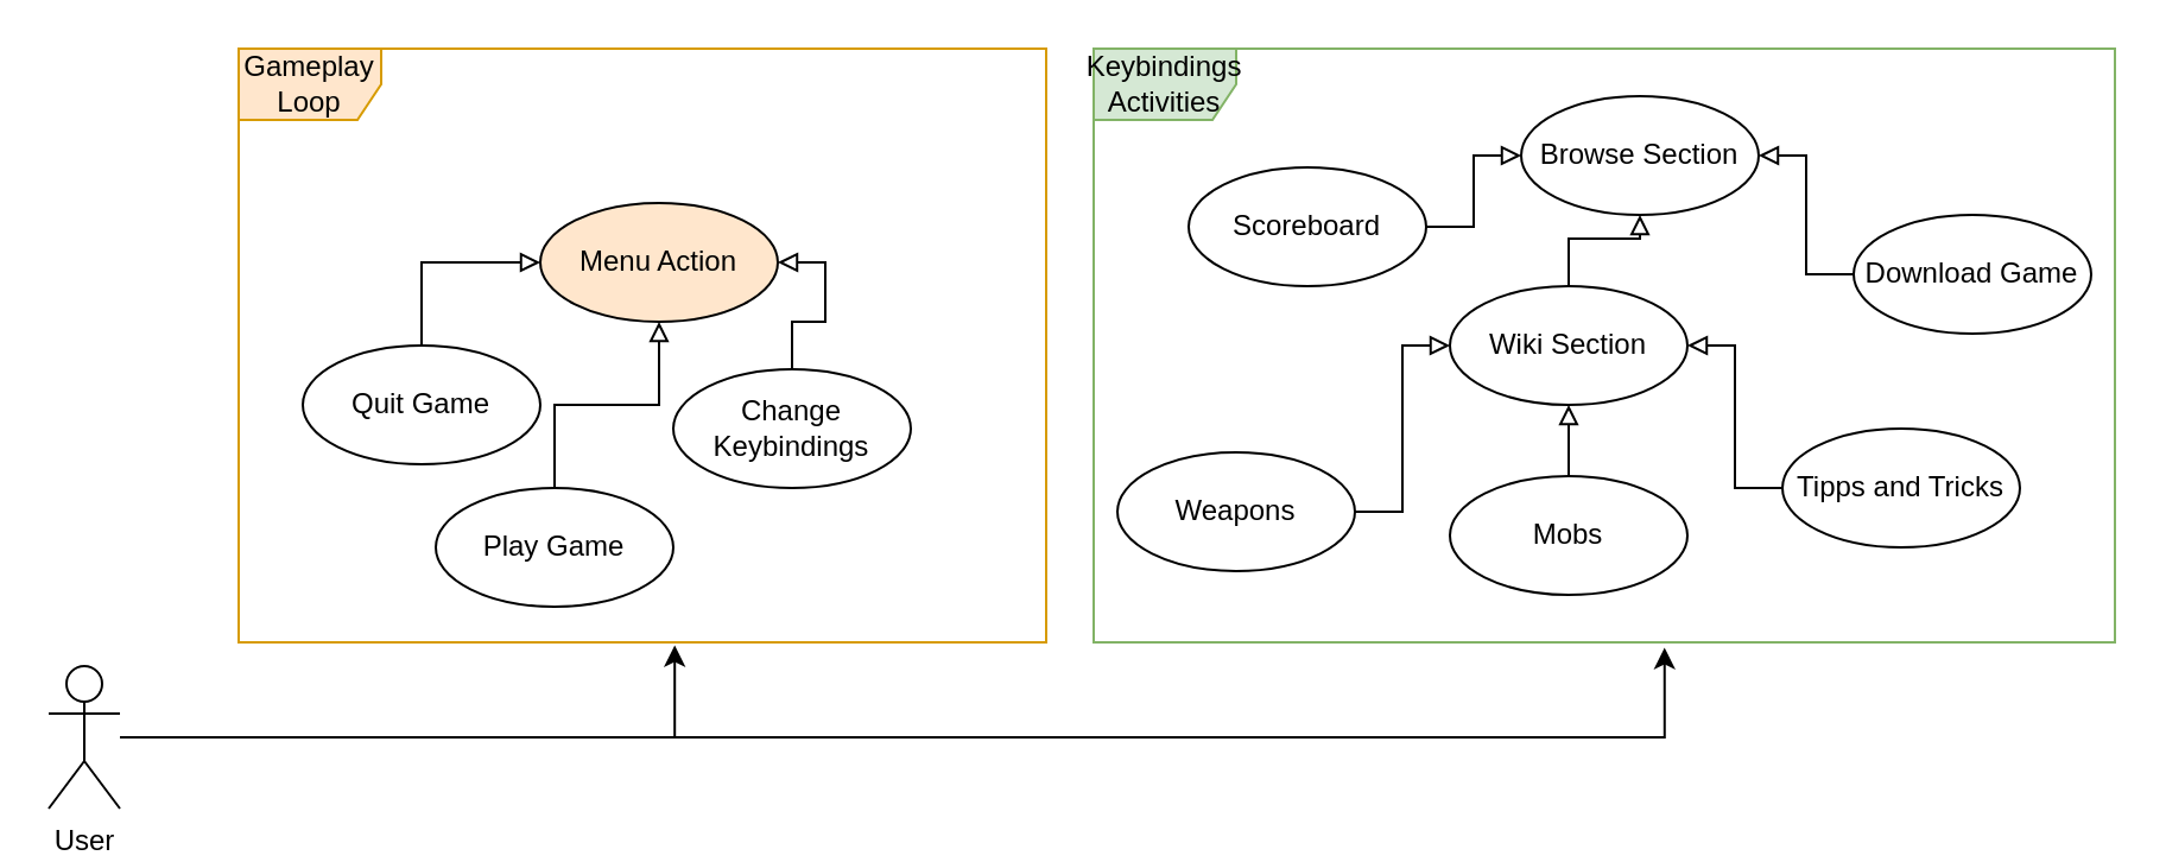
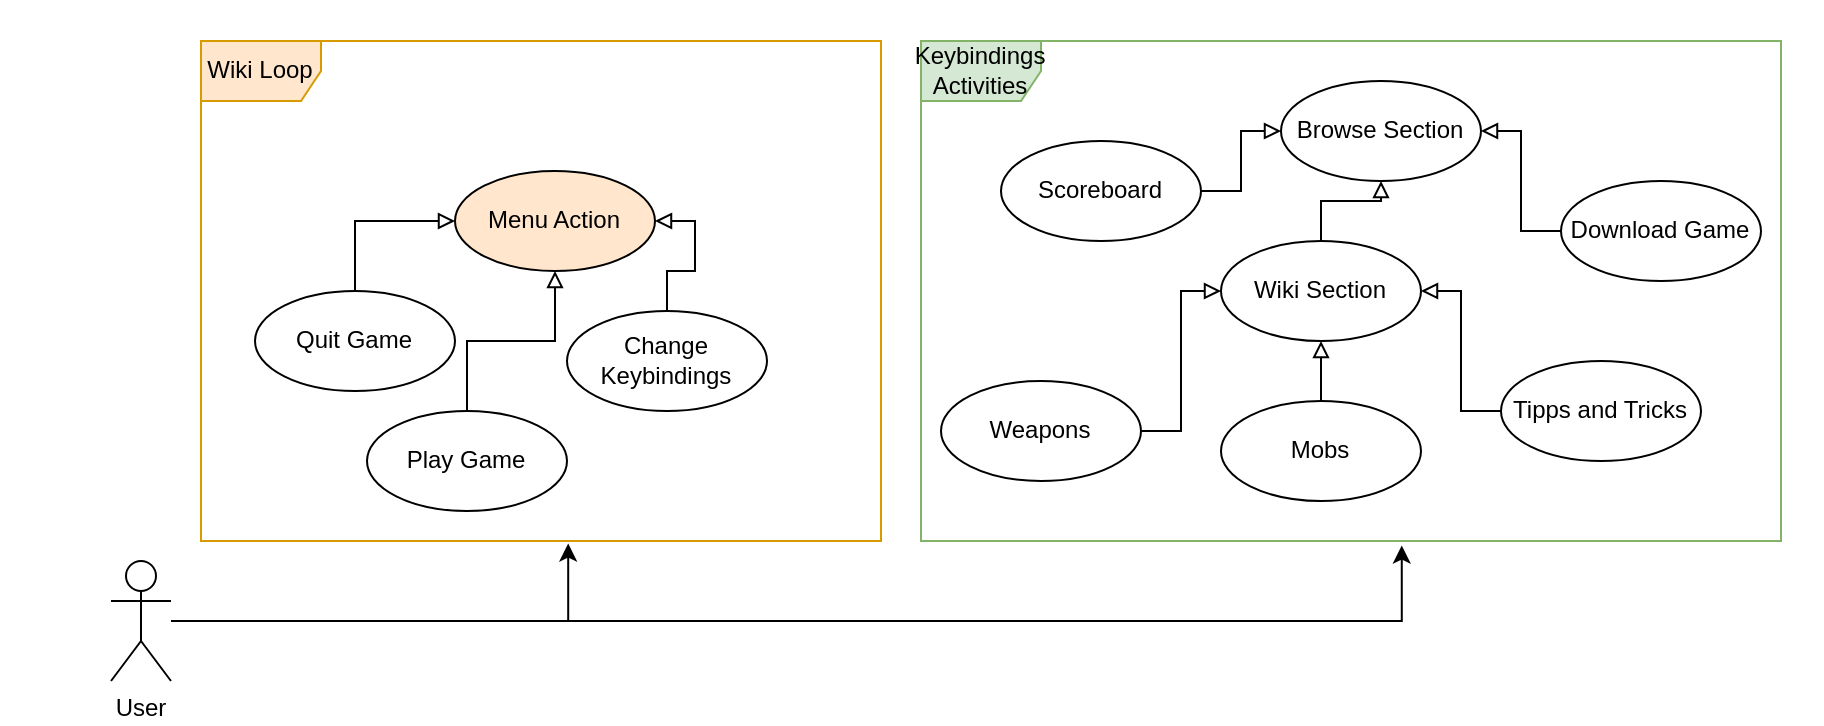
  <mxCell id="0" />
  <mxCell id="1" parent="0" />
- <mxCell id="2" value="User" style="shape=umlActor;verticalLabelPosition=bottom;verticalAlign=top;html=1;" vertex="1" parent="1"><mxGeometry x="20" y="280" width="30" height="60" as="geometry" /></mxCell>
+ <mxCell id="2" value="User" style="shape=umlActor;verticalLabelPosition=bottom;verticalAlign=top;html=1;" vertex="1" parent="1"><mxGeometry x="55" y="280" width="30" height="60" as="geometry" /></mxCell>
  <mxCell id="3" value="" style="group" vertex="1" connectable="0" parent="1"><mxGeometry x="460" width="430" height="250" as="geometry" y="20" /></mxCell>
  <mxCell id="4" value="Browse Section" style="ellipse;whiteSpace=wrap;html=1;" vertex="1" parent="3"><mxGeometry x="180" y="20" width="100" height="50" as="geometry" /></mxCell>
  <mxCell id="5" style="edgeStyle=orthogonalEdgeStyle;rounded=0;orthogonalLoop=1;jettySize=auto;html=1;entryX=0.5;entryY=1;entryDx=0;entryDy=0;endArrow=block;endFill=0;" edge="1" parent="3" source="6" target="4"><mxGeometry relative="1" as="geometry" /></mxCell>
  <mxCell id="6" value="Wiki Section" style="ellipse;whiteSpace=wrap;html=1;" vertex="1" parent="3"><mxGeometry x="150" y="100" width="100" height="50" as="geometry" /></mxCell>
  <mxCell id="7" style="edgeStyle=orthogonalEdgeStyle;rounded=0;orthogonalLoop=1;jettySize=auto;html=1;entryX=0;entryY=0.5;entryDx=0;entryDy=0;endArrow=block;endFill=0;" edge="1" parent="3" source="8" target="4"><mxGeometry relative="1" as="geometry" /></mxCell>
  <mxCell id="8" value="Scoreboard" style="ellipse;whiteSpace=wrap;html=1;" vertex="1" parent="3"><mxGeometry x="40" y="50" width="100" height="50" as="geometry" /></mxCell>
  <mxCell id="9" style="edgeStyle=orthogonalEdgeStyle;rounded=0;orthogonalLoop=1;jettySize=auto;html=1;entryX=1;entryY=0.5;entryDx=0;entryDy=0;endArrow=block;endFill=0;" edge="1" parent="3" source="10" target="4"><mxGeometry relative="1" as="geometry" /></mxCell>
  <mxCell id="10" value="Download Game" style="ellipse;whiteSpace=wrap;html=1;" vertex="1" parent="3"><mxGeometry x="320" y="70" width="100" height="50" as="geometry" /></mxCell>
  <mxCell id="11" style="edgeStyle=orthogonalEdgeStyle;rounded=0;orthogonalLoop=1;jettySize=auto;html=1;entryX=0;entryY=0.5;entryDx=0;entryDy=0;endArrow=block;endFill=0;" edge="1" parent="3" source="12" target="6"><mxGeometry relative="1" as="geometry" /></mxCell>
  <mxCell id="12" value="Weapons" style="ellipse;whiteSpace=wrap;html=1;" vertex="1" parent="3"><mxGeometry x="10" y="170" width="100" height="50" as="geometry" /></mxCell>
  <mxCell id="13" style="edgeStyle=orthogonalEdgeStyle;rounded=0;orthogonalLoop=1;jettySize=auto;html=1;endArrow=block;endFill=0;" edge="1" parent="3" source="14" target="6"><mxGeometry relative="1" as="geometry" /></mxCell>
  <mxCell id="14" value="Mobs" style="ellipse;whiteSpace=wrap;html=1;" vertex="1" parent="3"><mxGeometry x="150" y="180" width="100" height="50" as="geometry" /></mxCell>
  <mxCell id="15" style="edgeStyle=orthogonalEdgeStyle;rounded=0;orthogonalLoop=1;jettySize=auto;html=1;entryX=1;entryY=0.5;entryDx=0;entryDy=0;endArrow=block;endFill=0;" edge="1" parent="3" source="16" target="6"><mxGeometry relative="1" as="geometry" /></mxCell>
  <mxCell id="16" value="Tipps and Tricks" style="ellipse;whiteSpace=wrap;html=1;" vertex="1" parent="3"><mxGeometry x="290" y="160" width="100" height="50" as="geometry" /></mxCell>
  <mxCell id="17" value="Keybindings Activities" style="shape=umlFrame;whiteSpace=wrap;html=1;pointerEvents=0;fillColor=#d5e8d4;strokeColor=#82b366;" vertex="1" parent="3"><mxGeometry width="430" height="250" as="geometry" /></mxCell>
  <mxCell id="18" style="edgeStyle=orthogonalEdgeStyle;rounded=0;orthogonalLoop=1;jettySize=auto;html=1;entryX=0.54;entryY=1.005;entryDx=0;entryDy=0;entryPerimeter=0;" edge="1" parent="1" source="2" target="27"><mxGeometry relative="1" as="geometry" /></mxCell>
  <mxCell id="19" style="edgeStyle=orthogonalEdgeStyle;rounded=0;orthogonalLoop=1;jettySize=auto;html=1;entryX=0.559;entryY=1.009;entryDx=0;entryDy=0;entryPerimeter=0;" edge="1" parent="1" source="2" target="17"><mxGeometry relative="1" as="geometry"><Array as="points"><mxPoint x="700" y="310" /></Array></mxGeometry></mxCell>
  <mxCell id="20" value="" style="group" vertex="1" connectable="0" parent="1"><mxGeometry x="100" width="340" height="250" as="geometry" y="20" /></mxCell>
  <mxCell id="21" style="edgeStyle=orthogonalEdgeStyle;rounded=0;orthogonalLoop=1;jettySize=auto;html=1;entryX=0;entryY=0.5;entryDx=0;entryDy=0;endArrow=block;endFill=0;" edge="1" parent="20" source="22" target="28"><mxGeometry relative="1" as="geometry" /></mxCell>
  <mxCell id="22" value="Quit Game" style="ellipse;whiteSpace=wrap;html=1;" vertex="1" parent="20"><mxGeometry x="27" y="125" width="100" height="50" as="geometry" /></mxCell>
  <mxCell id="23" style="edgeStyle=orthogonalEdgeStyle;rounded=0;orthogonalLoop=1;jettySize=auto;html=1;entryX=1;entryY=0.5;entryDx=0;entryDy=0;endArrow=block;endFill=0;" edge="1" parent="20" source="24" target="28"><mxGeometry relative="1" as="geometry" /></mxCell>
  <mxCell id="24" value="Change Keybindings" style="ellipse;whiteSpace=wrap;html=1;" vertex="1" parent="20"><mxGeometry x="183" y="135" width="100" height="50" as="geometry" /></mxCell>
  <mxCell id="25" style="edgeStyle=orthogonalEdgeStyle;rounded=0;orthogonalLoop=1;jettySize=auto;html=1;endArrow=block;endFill=0;" edge="1" parent="20" source="26" target="28"><mxGeometry relative="1" as="geometry" /></mxCell>
  <mxCell id="26" value="Play Game" style="ellipse;whiteSpace=wrap;html=1;" vertex="1" parent="20"><mxGeometry x="83" y="185" width="100" height="50" as="geometry" /></mxCell>
- <mxCell id="27" value="Gameplay Loop" style="shape=umlFrame;whiteSpace=wrap;html=1;pointerEvents=0;fillColor=#ffe6cc;strokeColor=#d79b00;" vertex="1" parent="20"><mxGeometry width="340" height="250" as="geometry" /></mxCell>
+ <mxCell id="27" value="Wiki Loop" style="shape=umlFrame;whiteSpace=wrap;html=1;pointerEvents=0;fillColor=#ffe6cc;strokeColor=#d79b00;" vertex="1" parent="20"><mxGeometry width="340" height="250" as="geometry" /></mxCell>
  <mxCell id="28" value="Menu Action" style="ellipse;whiteSpace=wrap;html=1;fillColor=#ffe6cc;" vertex="1" parent="20"><mxGeometry x="127" y="65" width="100" height="50" as="geometry" /></mxCell>
